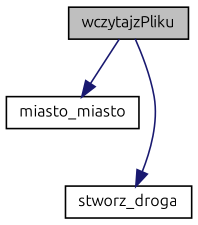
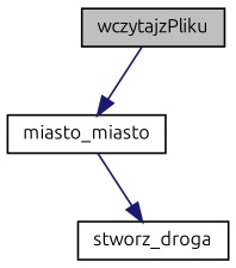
  digraph {
    fontname=Ubuntu
    rankdir=TB
    node [color=black fillcolor=white fontname=Ubuntu fontsize=10 shape=record style=filled]
    edge [color=midnightblue fontname=Ubuntu fontsize=10 labelfontname=Helvetica labelfontsize=10 style=solid]
    n1 [fillcolor=grey75 fontcolor=black height=0.2 label=wczytajzPliku width=0.4]
    n2 [height=0.2 label=miasto_miasto width=0.4]
    n3 [height=0.2 label=stworz_droga width=0.4]
    n1 -> n2
-   n1 -> n3
+   n2 -> n3
  }
